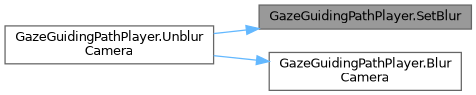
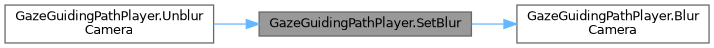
  digraph {
    rankdir=LR
    node [color=grey40 fillcolor=white fontname=Helvetica fontsize=10 shape=box style=filled]
    edge [color=steelblue1 fontname=Helvetica fontsize=10 labelfontname=Helvetica labelfontsize=10 style=solid]
    n1 [color=gray40 fillcolor=grey60 fontcolor=black height=0.2 label="GazeGuidingPathPlayer.SetBlur" width=0.4]
    n2 [height=0.2 label="GazeGuidingPathPlayer.Blur\lCamera" width=0.4]
    n3 [height=0.2 label="GazeGuidingPathPlayer.Unblur\lCamera" width=0.4]
-   n3 -> n2
+   n1 -> n2
    n3 -> n1
  }
